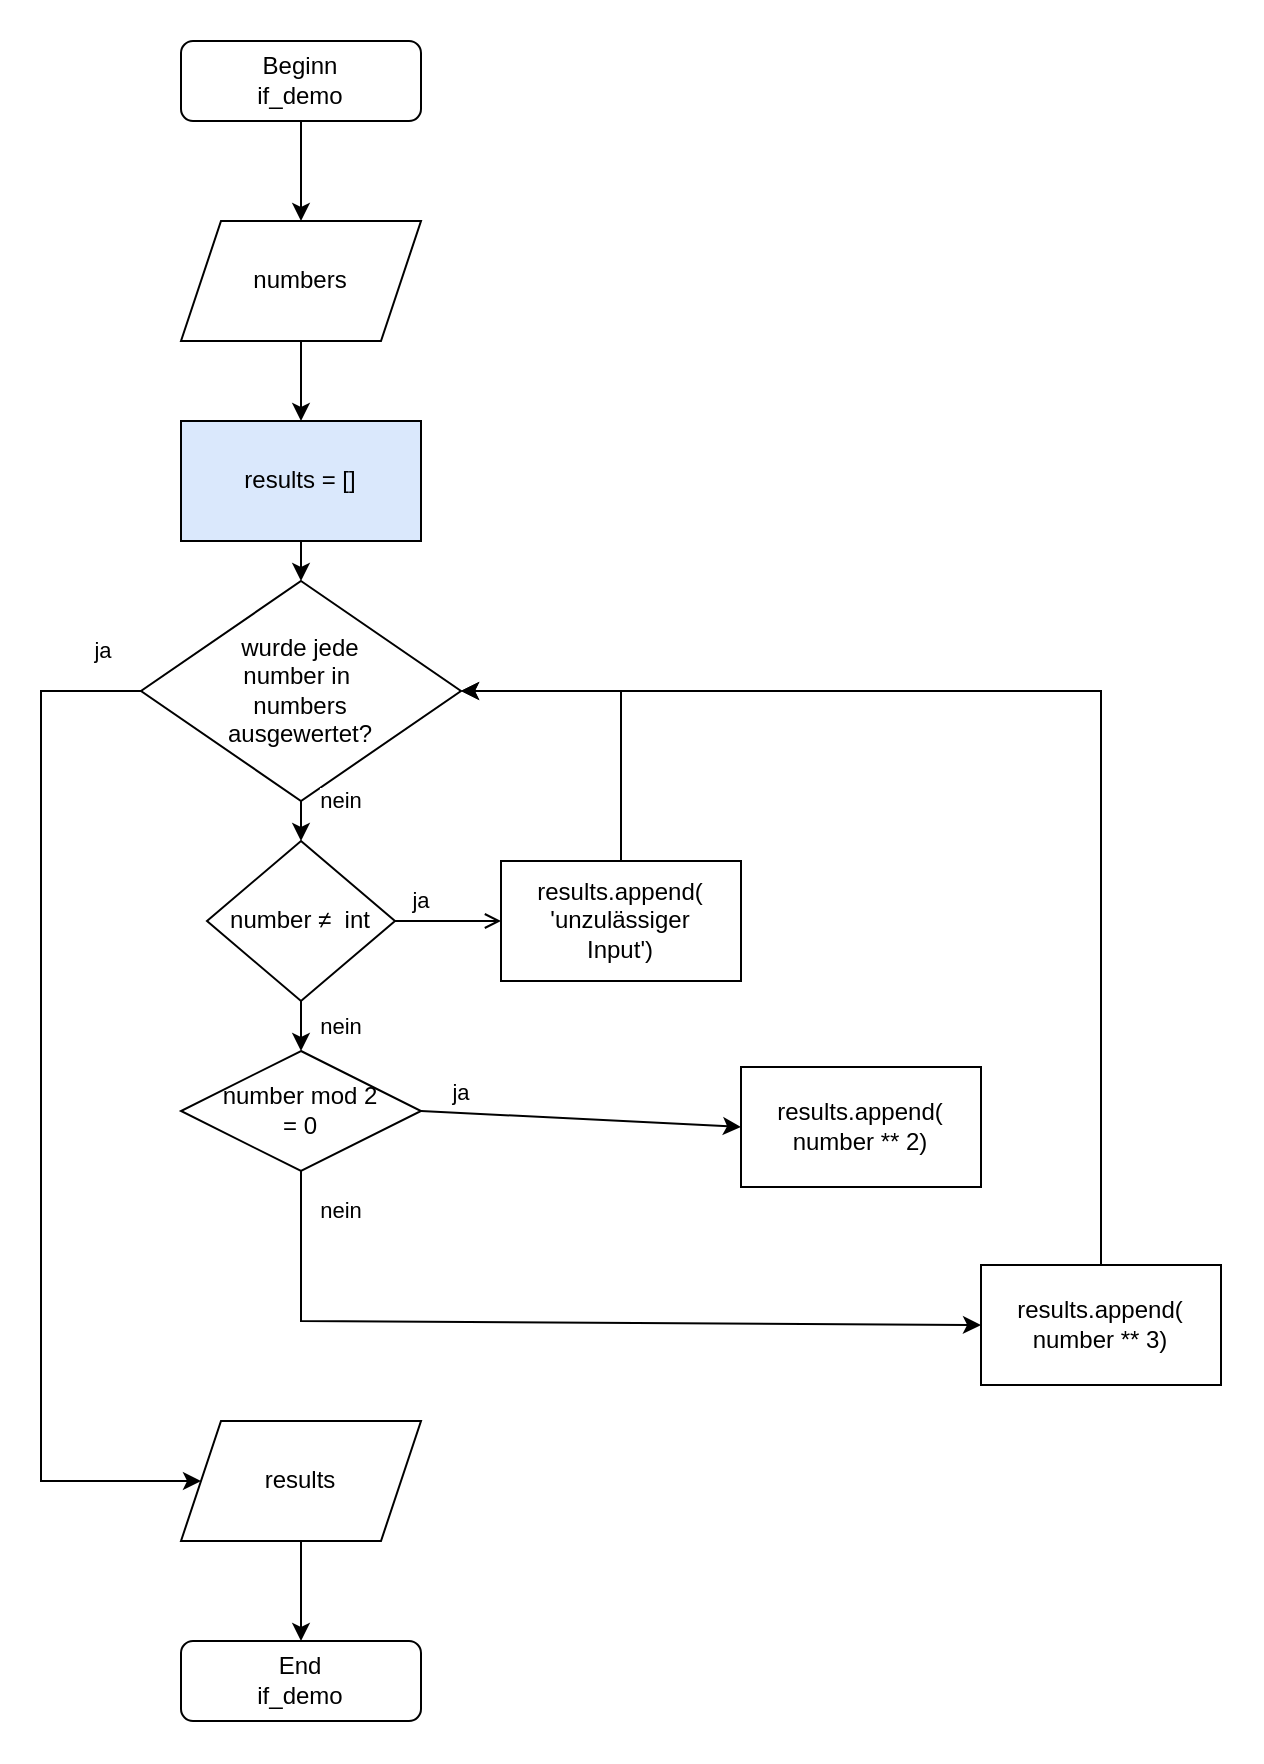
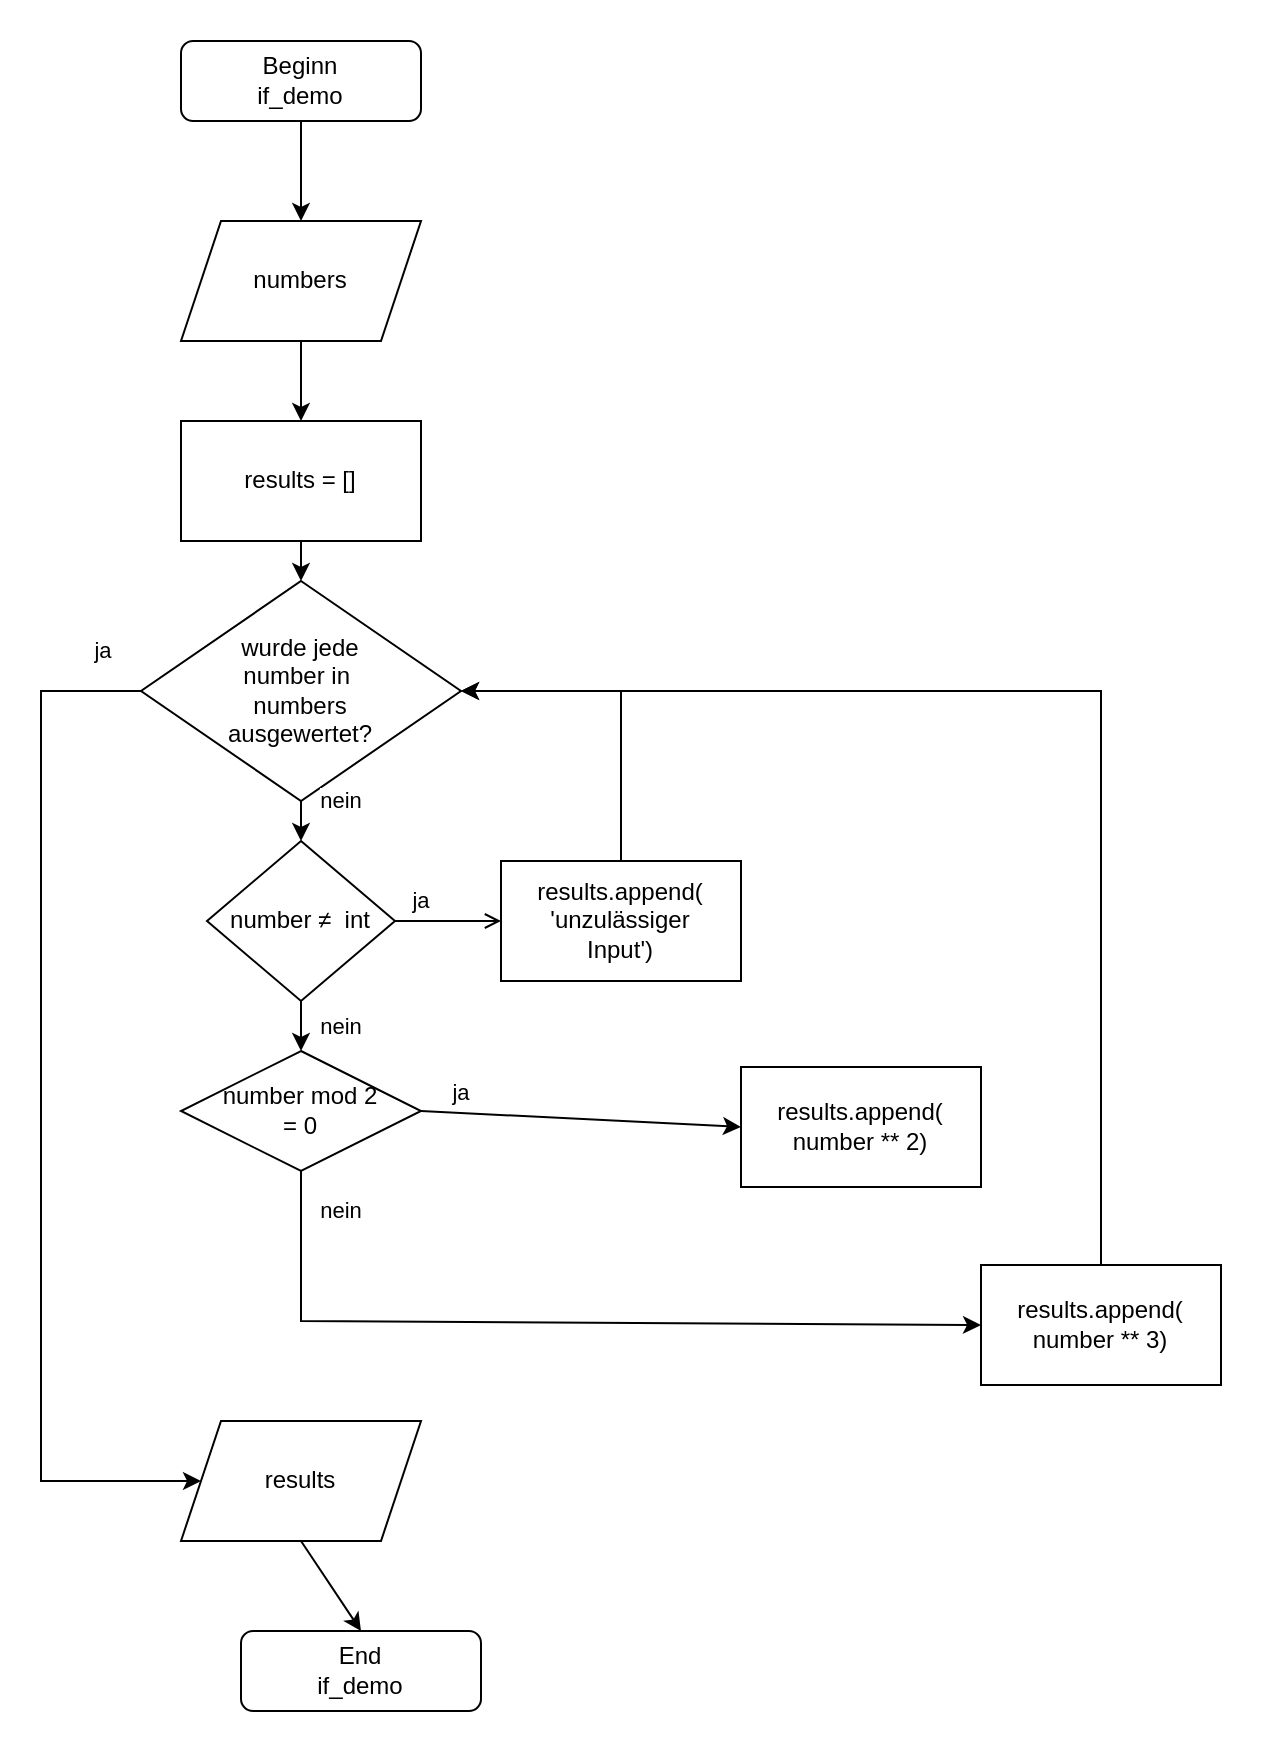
  <mxCell id="0" />
  <mxCell id="1" parent="0" />
  <mxCell id="2" value="Beginn&lt;br&gt;if_demo" style="rounded=1;whiteSpace=wrap;html=1;fontSize=12;glass=0;strokeWidth=1;shadow=0;" vertex="1" parent="1"><mxGeometry x="90" y="20" width="120" height="40" as="geometry" /></mxCell>
  <mxCell id="3" value="numbers" style="shape=parallelogram;perimeter=parallelogramPerimeter;whiteSpace=wrap;html=1;fixedSize=1;" vertex="1" parent="1"><mxGeometry x="90" y="110" width="120" height="60" as="geometry" /></mxCell>
- <mxCell id="4" value="results = []" style="rounded=0;whiteSpace=wrap;html=1;fillColor=#dae8fc;" vertex="1" parent="1"><mxGeometry x="90" y="210" width="120" height="60" as="geometry" /></mxCell>
+ <mxCell id="4" value="results = []" style="rounded=0;whiteSpace=wrap;html=1;" vertex="1" parent="1"><mxGeometry x="90" y="210" width="120" height="60" as="geometry" /></mxCell>
  <mxCell id="5" value="number&amp;nbsp;≠ &amp;nbsp;int" style="rhombus;whiteSpace=wrap;html=1;" vertex="1" parent="1"><mxGeometry x="103" y="420" width="94" height="80" as="geometry" /></mxCell>
  <mxCell id="6" value="number mod 2&lt;br&gt;= 0" style="rhombus;whiteSpace=wrap;html=1;" vertex="1" parent="1"><mxGeometry x="90" y="525" width="120" height="60" as="geometry" /></mxCell>
  <mxCell id="7" value="results.append(&lt;br&gt;number ** 2)" style="rounded=0;whiteSpace=wrap;html=1;" vertex="1" parent="1"><mxGeometry x="370" y="533" width="120" height="60" as="geometry" /></mxCell>
  <mxCell id="8" value="results.append(&lt;br&gt;number ** 3)" style="rounded=0;whiteSpace=wrap;html=1;" vertex="1" parent="1"><mxGeometry x="490" y="632" width="120" height="60" as="geometry" /></mxCell>
  <mxCell id="9" value="wurde jede&lt;br&gt;number in&amp;nbsp;&lt;br&gt;numbers&lt;br&gt;ausgewertet?" style="rhombus;whiteSpace=wrap;html=1;" vertex="1" parent="1"><mxGeometry x="70" y="290" width="160" height="110" as="geometry" /></mxCell>
  <mxCell id="10" value="results" style="shape=parallelogram;perimeter=parallelogramPerimeter;whiteSpace=wrap;html=1;fixedSize=1;" vertex="1" parent="1"><mxGeometry x="90" y="710" width="120" height="60" as="geometry" /></mxCell>
- <mxCell id="11" value="End&lt;br&gt;if_demo" style="rounded=1;whiteSpace=wrap;html=1;fontSize=12;glass=0;strokeWidth=1;shadow=0;" vertex="1" parent="1"><mxGeometry x="90" y="820" width="120" height="40" as="geometry" /></mxCell>
+ <mxCell id="11" value="End&lt;br&gt;if_demo" style="rounded=1;whiteSpace=wrap;html=1;fontSize=12;glass=0;strokeWidth=1;shadow=0;" vertex="1" parent="1"><mxGeometry x="120" y="815" width="120" height="40" as="geometry" /></mxCell>
  <mxCell id="12" value="" style="endArrow=classic;html=1;rounded=0;exitX=0.5;exitY=1;exitDx=0;exitDy=0;entryX=0.5;entryY=0;entryDx=0;entryDy=0;" edge="1" parent="1" source="2" target="3"><mxGeometry width="50" height="50" relative="1" as="geometry"><mxPoint x="-10" y="520" as="sourcePoint" /><mxPoint x="40" y="470" as="targetPoint" /></mxGeometry></mxCell>
  <mxCell id="13" value="" style="endArrow=classic;html=1;rounded=0;entryX=0.5;entryY=0;entryDx=0;entryDy=0;exitX=0.5;exitY=1;exitDx=0;exitDy=0;" edge="1" parent="1" source="3" target="4"><mxGeometry width="50" height="50" relative="1" as="geometry"><mxPoint x="150" y="180" as="sourcePoint" /><mxPoint x="290" y="200" as="targetPoint" /></mxGeometry></mxCell>
  <mxCell id="14" value="" style="endArrow=classic;html=1;rounded=0;exitX=0.5;exitY=1;exitDx=0;exitDy=0;entryX=0.5;entryY=0;entryDx=0;entryDy=0;" edge="1" parent="1" source="4" target="9"><mxGeometry width="50" height="50" relative="1" as="geometry"><mxPoint x="240" y="250" as="sourcePoint" /><mxPoint x="280" y="300" as="targetPoint" /></mxGeometry></mxCell>
  <mxCell id="15" value="nein" style="endArrow=classic;html=1;rounded=0;exitX=0.5;exitY=1;exitDx=0;exitDy=0;entryX=0.5;entryY=0;entryDx=0;entryDy=0;" edge="1" parent="1" source="9" target="5"><mxGeometry x="-1" y="20" width="50" height="50" relative="1" as="geometry"><mxPoint x="240" y="300" as="sourcePoint" /><mxPoint x="290" y="250" as="targetPoint" /><mxPoint as="offset" /></mxGeometry></mxCell>
  <mxCell id="16" value="nein" style="endArrow=classic;html=1;rounded=0;exitX=0.5;exitY=1;exitDx=0;exitDy=0;entryX=0.5;entryY=0;entryDx=0;entryDy=0;" edge="1" parent="1" source="5" target="6"><mxGeometry y="20" width="50" height="50" relative="1" as="geometry"><mxPoint x="240" y="470" as="sourcePoint" /><mxPoint x="290" y="420" as="targetPoint" /><mxPoint as="offset" /></mxGeometry></mxCell>
  <mxCell id="17" value="nein" style="endArrow=classic;html=1;rounded=0;exitX=0.5;exitY=1;exitDx=0;exitDy=0;entryX=0;entryY=0.5;entryDx=0;entryDy=0;" edge="1" parent="1" source="6" target="8"><mxGeometry x="-0.902" y="20" width="50" height="50" relative="1" as="geometry"><mxPoint x="240" y="640" as="sourcePoint" /><mxPoint x="290" y="590" as="targetPoint" /><mxPoint as="offset" /><Array as="points"><mxPoint x="150" y="660" /></Array></mxGeometry></mxCell>
  <mxCell id="18" value="" style="endArrow=classic;html=1;rounded=0;exitX=0.5;exitY=1;exitDx=0;exitDy=0;entryX=0.5;entryY=0;entryDx=0;entryDy=0;" edge="1" parent="1" source="10" target="11"><mxGeometry width="50" height="50" relative="1" as="geometry"><mxPoint x="240" y="690" as="sourcePoint" /><mxPoint x="290" y="640" as="targetPoint" /></mxGeometry></mxCell>
  <mxCell id="19" value="results.append(&lt;br&gt;'unzulässiger&lt;br&gt;Input')" style="rounded=0;whiteSpace=wrap;html=1;" vertex="1" parent="1"><mxGeometry x="250" y="430" width="120" height="60" as="geometry" /></mxCell>
  <mxCell id="20" value="ja" style="endArrow=open;html=1;rounded=0;exitX=1;exitY=0.5;exitDx=0;exitDy=0;entryX=0;entryY=0.5;entryDx=0;entryDy=0;" edge="1" parent="1" source="5" target="19"><mxGeometry x="-0.509" y="10" width="50" height="50" relative="1" as="geometry"><mxPoint x="240" y="470" as="sourcePoint" /><mxPoint x="290" y="420" as="targetPoint" /><mxPoint as="offset" /></mxGeometry></mxCell>
  <mxCell id="21" value="ja" style="endArrow=classic;html=1;rounded=0;exitX=1;exitY=0.5;exitDx=0;exitDy=0;entryX=0;entryY=0.5;entryDx=0;entryDy=0;" edge="1" parent="1" source="6" target="7"><mxGeometry x="-0.75" y="10" width="50" height="50" relative="1" as="geometry"><mxPoint x="120" y="480" as="sourcePoint" /><mxPoint x="170" y="430" as="targetPoint" /><mxPoint as="offset" /></mxGeometry></mxCell>
  <mxCell id="22" value="" style="endArrow=classic;html=1;rounded=0;exitX=0.5;exitY=0;exitDx=0;exitDy=0;entryX=1;entryY=0.5;entryDx=0;entryDy=0;" edge="1" parent="1" source="19" target="9"><mxGeometry width="50" height="50" relative="1" as="geometry"><mxPoint x="220" y="490" as="sourcePoint" /><mxPoint x="270" y="440" as="targetPoint" /><Array as="points"><mxPoint x="310" y="345" /></Array></mxGeometry></mxCell>
  <mxCell id="23" value="ja" style="endArrow=classic;html=1;rounded=0;entryX=0;entryY=0.5;entryDx=0;entryDy=0;exitX=0;exitY=0.5;exitDx=0;exitDy=0;" edge="1" parent="1" source="9" target="10"><mxGeometry x="-0.929" y="-20" width="50" height="50" relative="1" as="geometry"><mxPoint x="70" y="340" as="sourcePoint" /><mxPoint x="270" y="510" as="targetPoint" /><Array as="points"><mxPoint x="20" y="345" /><mxPoint x="20" y="740" /></Array><mxPoint as="offset" /></mxGeometry></mxCell>
  <mxCell id="24" value="" style="endArrow=classic;html=1;rounded=0;exitX=0.5;exitY=0;exitDx=0;exitDy=0;entryX=1;entryY=0.5;entryDx=0;entryDy=0;" edge="1" parent="1" source="8" target="9"><mxGeometry width="50" height="50" relative="1" as="geometry"><mxPoint x="220" y="560" as="sourcePoint" /><mxPoint x="270" y="510" as="targetPoint" /><Array as="points"><mxPoint x="550" y="345" /></Array></mxGeometry></mxCell>
